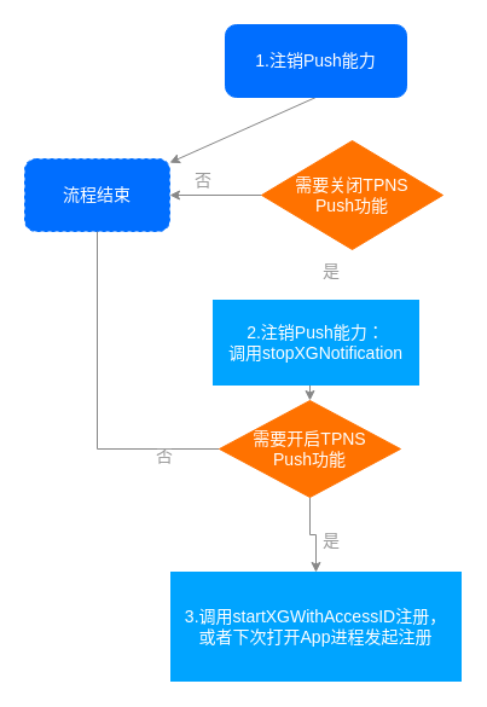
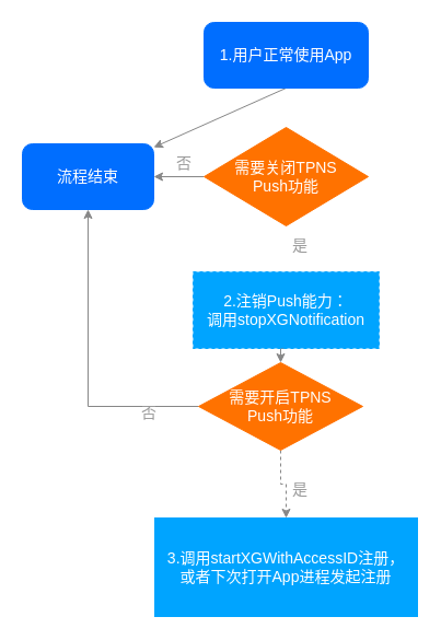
  <mxCell id="0" />
  <mxCell id="1" parent="0" />
  <mxCell id="2" value="" style="endArrow=classic;html=1;exitX=0.5;exitY=1;exitDx=0;exitDy=0;fontColor=#878787;strokeColor=#878787;" parent="1" source="3" edge="1" target="7"><mxGeometry width="50" height="50" relative="1" as="geometry"><mxPoint x="261" y="116" as="sourcePoint" /><mxPoint x="261" y="136" as="targetPoint" /></mxGeometry></mxCell>
- <mxCell id="3" value="&lt;font face=&quot;helvetica&quot; style=&quot;font-size: 14px&quot;&gt;1.注销Push能力&lt;/font&gt;" style="rounded=1;whiteSpace=wrap;html=1;fillColor=#006EFF;strokeColor=#006EFF;fontSize=14;fontColor=#FFFFFF;" parent="1" vertex="1"><mxGeometry x="185.99" y="20" width="150" height="60" as="geometry" /></mxCell>
+ <mxCell id="3" value="&lt;font face=&quot;helvetica&quot; style=&quot;font-size: 14px&quot;&gt;1.用户正常使用App&lt;/font&gt;" style="rounded=1;whiteSpace=wrap;html=1;fillColor=#006EFF;strokeColor=#006EFF;fontSize=14;fontColor=#FFFFFF;" parent="1" vertex="1"><mxGeometry x="185.99" y="20" width="150" height="60" as="geometry" /></mxCell>
  <mxCell id="4" value="是" style="text;html=1;strokeColor=none;fillColor=none;align=center;verticalAlign=middle;whiteSpace=wrap;rounded=0;fontSize=14;fontColor=#999999;" parent="1" vertex="1"><mxGeometry x="262" y="212" width="24" height="24" as="geometry" /></mxCell>
  <mxCell id="5" style="edgeStyle=orthogonalEdgeStyle;rounded=0;orthogonalLoop=1;jettySize=auto;html=1;exitX=0;exitY=0.5;exitDx=0;exitDy=0;entryX=1;entryY=0.5;entryDx=0;entryDy=0;fontColor=#878787;strokeColor=#878787;" parent="1" source="6" target="7" edge="1"><mxGeometry relative="1" as="geometry" /></mxCell>
- <mxCell id="6" value="需要关闭TPNS&lt;br style=&quot;font-size: 14px;&quot;&gt;Push功能" style="rhombus;whiteSpace=wrap;html=1;fillColor=#FF7200;strokeColor=#FF7200;fontSize=14;fontColor=#FFFFFF;" parent="1" vertex="1"><mxGeometry x="216" y="116" width="150" height="90" as="geometry" /></mxCell>
- <mxCell id="7" value="&lt;font face=&quot;helvetica&quot; style=&quot;font-size: 14px;&quot;&gt;流程结束&lt;br style=&quot;font-size: 14px;&quot;&gt;&lt;/font&gt;" style="rounded=1;whiteSpace=wrap;html=1;fillColor=#006EFF;strokeColor=#006EFF;fontSize=14;fontColor=#FFFFFF;dashed=1;" parent="1" vertex="1"><mxGeometry x="20" y="131" width="120" height="60" as="geometry" /></mxCell>
+ <mxCell id="6" value="需要关闭TPNS&lt;br style=&quot;font-size: 14px;&quot;&gt;Push功能" style="rhombus;whiteSpace=wrap;html=1;fillColor=#FF7200;strokeColor=#FF7200;fontSize=14;fontColor=#FFFFFF;" parent="1" vertex="1"><mxGeometry x="186" y="116" width="150" height="90" as="geometry" /></mxCell>
+ <mxCell id="7" value="&lt;font face=&quot;helvetica&quot; style=&quot;font-size: 14px;&quot;&gt;流程结束&lt;br style=&quot;font-size: 14px;&quot;&gt;&lt;/font&gt;" style="rounded=1;whiteSpace=wrap;html=1;fillColor=#006EFF;strokeColor=#006EFF;fontSize=14;fontColor=#FFFFFF;" parent="1" vertex="1"><mxGeometry x="20" y="131" width="120" height="60" as="geometry" /></mxCell>
  <mxCell id="8" value="否" style="text;html=1;strokeColor=none;fillColor=none;align=center;verticalAlign=middle;whiteSpace=wrap;rounded=0;fontSize=14;fontColor=#999999;" parent="1" vertex="1"><mxGeometry x="156" y="137" width="24" height="24" as="geometry" /></mxCell>
  <mxCell id="9" style="edgeStyle=orthogonalEdgeStyle;rounded=0;orthogonalLoop=1;jettySize=auto;html=1;exitX=0.5;exitY=1;exitDx=0;exitDy=0;entryX=0.5;entryY=0;entryDx=0;entryDy=0;fontColor=#878787;strokeColor=#878787;" parent="1" source="10" target="13" edge="1"><mxGeometry relative="1" as="geometry" /></mxCell>
- <mxCell id="10" value="&lt;font face=&quot;helvetica&quot; style=&quot;font-size: 14px&quot;&gt;&lt;font style=&quot;font-size: 14px&quot;&gt;2.注销Push能力：&lt;br&gt;调用stopXGNotification&lt;/font&gt;&lt;br style=&quot;font-size: 14px&quot;&gt;&lt;/font&gt;" style="rounded=0;whiteSpace=wrap;html=1;fillColor=#00A4FF;strokeColor=#00A4FF;fontSize=14;fontColor=#FFFFFF;" parent="1" vertex="1"><mxGeometry x="175.99" y="248" width="170" height="70" as="geometry" /></mxCell>
- <mxCell id="11" style="edgeStyle=orthogonalEdgeStyle;rounded=0;orthogonalLoop=1;jettySize=auto;html=1;exitX=0;exitY=0.5;exitDx=0;exitDy=0;entryX=0.5;entryY=1;entryDx=0;entryDy=0;fontColor=#878787;strokeColor=#878787;endArrow=none;" parent="1" source="13" target="7" edge="1"><mxGeometry relative="1" as="geometry" /></mxCell>
- <mxCell id="12" style="edgeStyle=orthogonalEdgeStyle;rounded=0;orthogonalLoop=1;jettySize=auto;html=1;exitX=0.5;exitY=1;exitDx=0;exitDy=0;entryX=0.5;entryY=0;entryDx=0;entryDy=0;fontColor=#878787;strokeColor=#878787;" parent="1" source="13" target="15" edge="1"><mxGeometry relative="1" as="geometry" /></mxCell>
+ <mxCell id="10" value="&lt;font face=&quot;helvetica&quot; style=&quot;font-size: 14px&quot;&gt;&lt;font style=&quot;font-size: 14px&quot;&gt;2.注销Push能力：&lt;br&gt;调用stopXGNotification&lt;/font&gt;&lt;br style=&quot;font-size: 14px&quot;&gt;&lt;/font&gt;" style="rounded=0;whiteSpace=wrap;html=1;fillColor=#00A4FF;strokeColor=#00A4FF;fontSize=14;fontColor=#FFFFFF;dashed=1;" parent="1" vertex="1"><mxGeometry x="175.99" y="248" width="170" height="70" as="geometry" /></mxCell>
+ <mxCell id="11" style="edgeStyle=orthogonalEdgeStyle;rounded=0;orthogonalLoop=1;jettySize=auto;html=1;exitX=0;exitY=0.5;exitDx=0;exitDy=0;entryX=0.5;entryY=1;entryDx=0;entryDy=0;fontColor=#878787;strokeColor=#878787;" parent="1" source="13" target="7" edge="1"><mxGeometry relative="1" as="geometry" /></mxCell>
+ <mxCell id="12" style="edgeStyle=orthogonalEdgeStyle;rounded=0;orthogonalLoop=1;jettySize=auto;html=1;exitX=0.5;exitY=1;exitDx=0;exitDy=0;entryX=0.5;entryY=0;entryDx=0;entryDy=0;fontColor=#878787;strokeColor=#878787;dashed=1;" parent="1" source="13" target="15" edge="1"><mxGeometry relative="1" as="geometry" /></mxCell>
  <mxCell id="13" value="需要开启TPNS&lt;br&gt;Push功能" style="rhombus;whiteSpace=wrap;html=1;strokeColor=#FF7200;fillColor=#FF7200;fontSize=14;fontColor=#FFFFFF;" parent="1" vertex="1"><mxGeometry x="180.99" y="331" width="150" height="80" as="geometry" /></mxCell>
  <mxCell id="14" value="否" style="text;html=1;strokeColor=none;fillColor=none;align=center;verticalAlign=middle;whiteSpace=wrap;rounded=0;fontSize=14;fontColor=#999999;" parent="1" vertex="1"><mxGeometry x="124" y="365" width="24" height="24" as="geometry" /></mxCell>
  <mxCell id="15" value="&lt;font style=&quot;font-size: 14px&quot;&gt;3.&lt;/font&gt;&lt;span style=&quot;font-family: &amp;#34;helvetica&amp;#34; ; font-size: 14px&quot;&gt;&lt;font style=&quot;font-size: 14px&quot;&gt;调用startXGWithAccessID注册，&lt;br&gt;或者下次打开App进程发起注册&lt;/font&gt;&lt;br style=&quot;font-size: 14px&quot;&gt;&lt;/span&gt;" style="rounded=0;whiteSpace=wrap;html=1;fillColor=#00A4FF;strokeColor=#00A4FF;fontSize=14;fontColor=#FFFFFF;" parent="1" vertex="1"><mxGeometry x="141" y="473" width="240" height="90" as="geometry" /></mxCell>
  <mxCell id="16" value="是" style="text;html=1;strokeColor=none;fillColor=none;align=center;verticalAlign=middle;whiteSpace=wrap;rounded=0;fontSize=14;fontColor=#999999;" parent="1" vertex="1"><mxGeometry x="262" y="435" width="24" height="24" as="geometry" /></mxCell>
